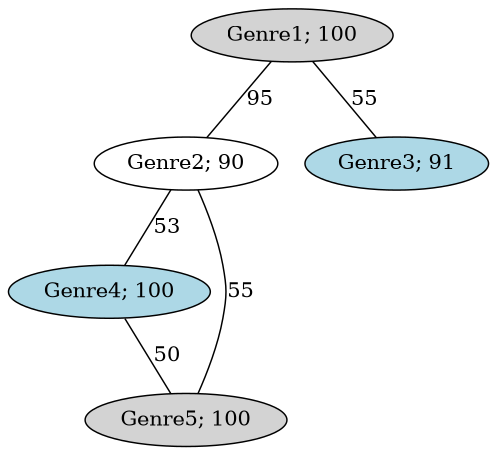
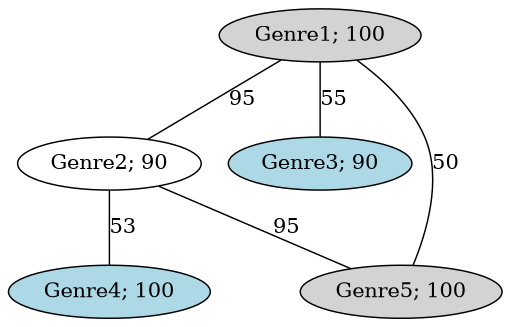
  graph {
    node [fillcolor=lightgrey style=filled]
    n1 [label="Genre1; 100"]
    n2 [fillcolor=white label="Genre2; 90"]
-   n3 [fillcolor=lightblue label="Genre3; 91"]
+   n3 [fillcolor=lightblue label="Genre3; 90"]
    n4 [fillcolor=lightblue label="Genre4; 100"]
    n5 [label="Genre5; 100"]
    n1 -- n2 [label=95]
    n1 -- n3 [label=55]
    n2 -- n4 [label=53]
-   n2 -- n5 [label=55]
-   n4 -- n5 [label=50]
+   n2 -- n5 [label=95]
+   n1 -- n5 [label=50]
  }
